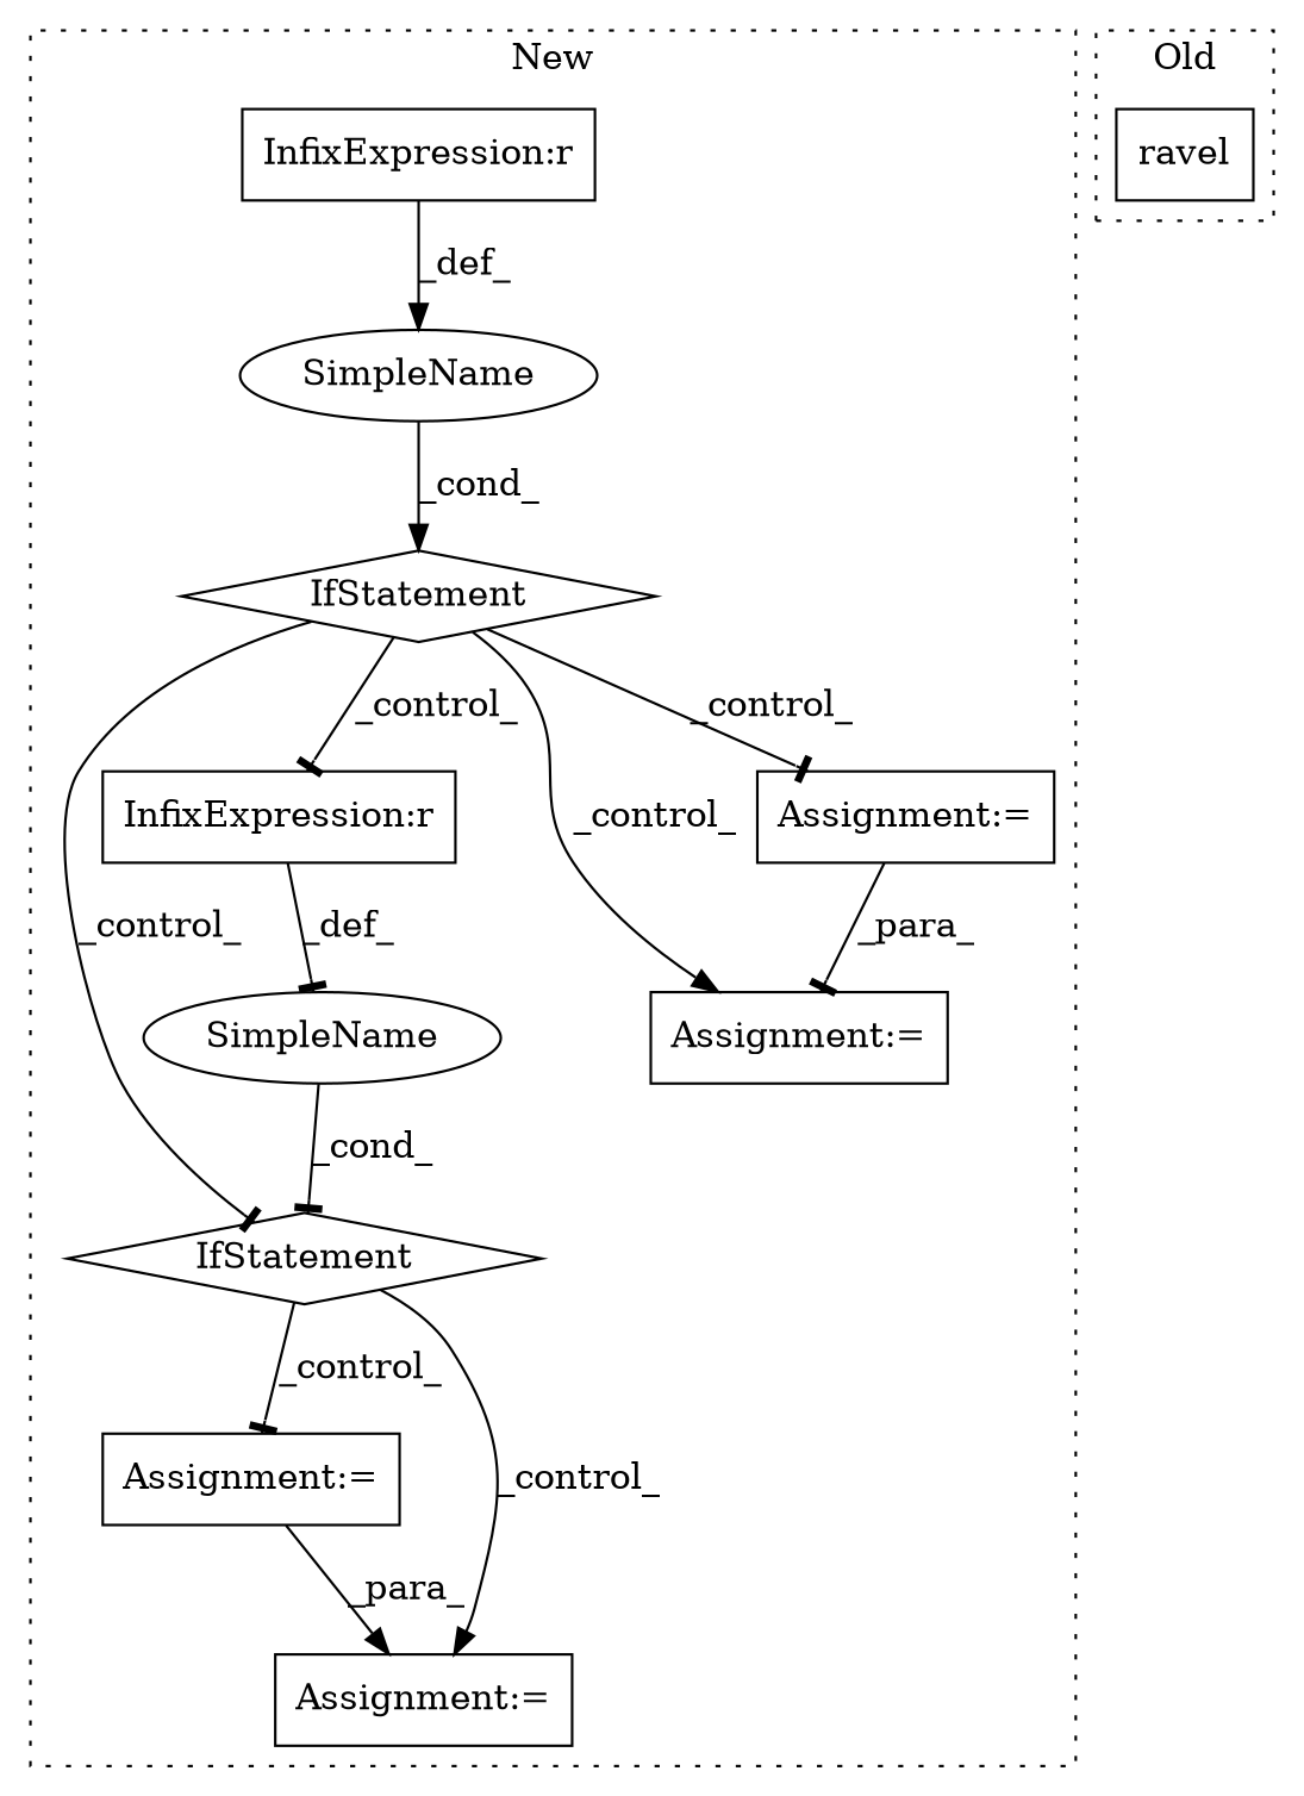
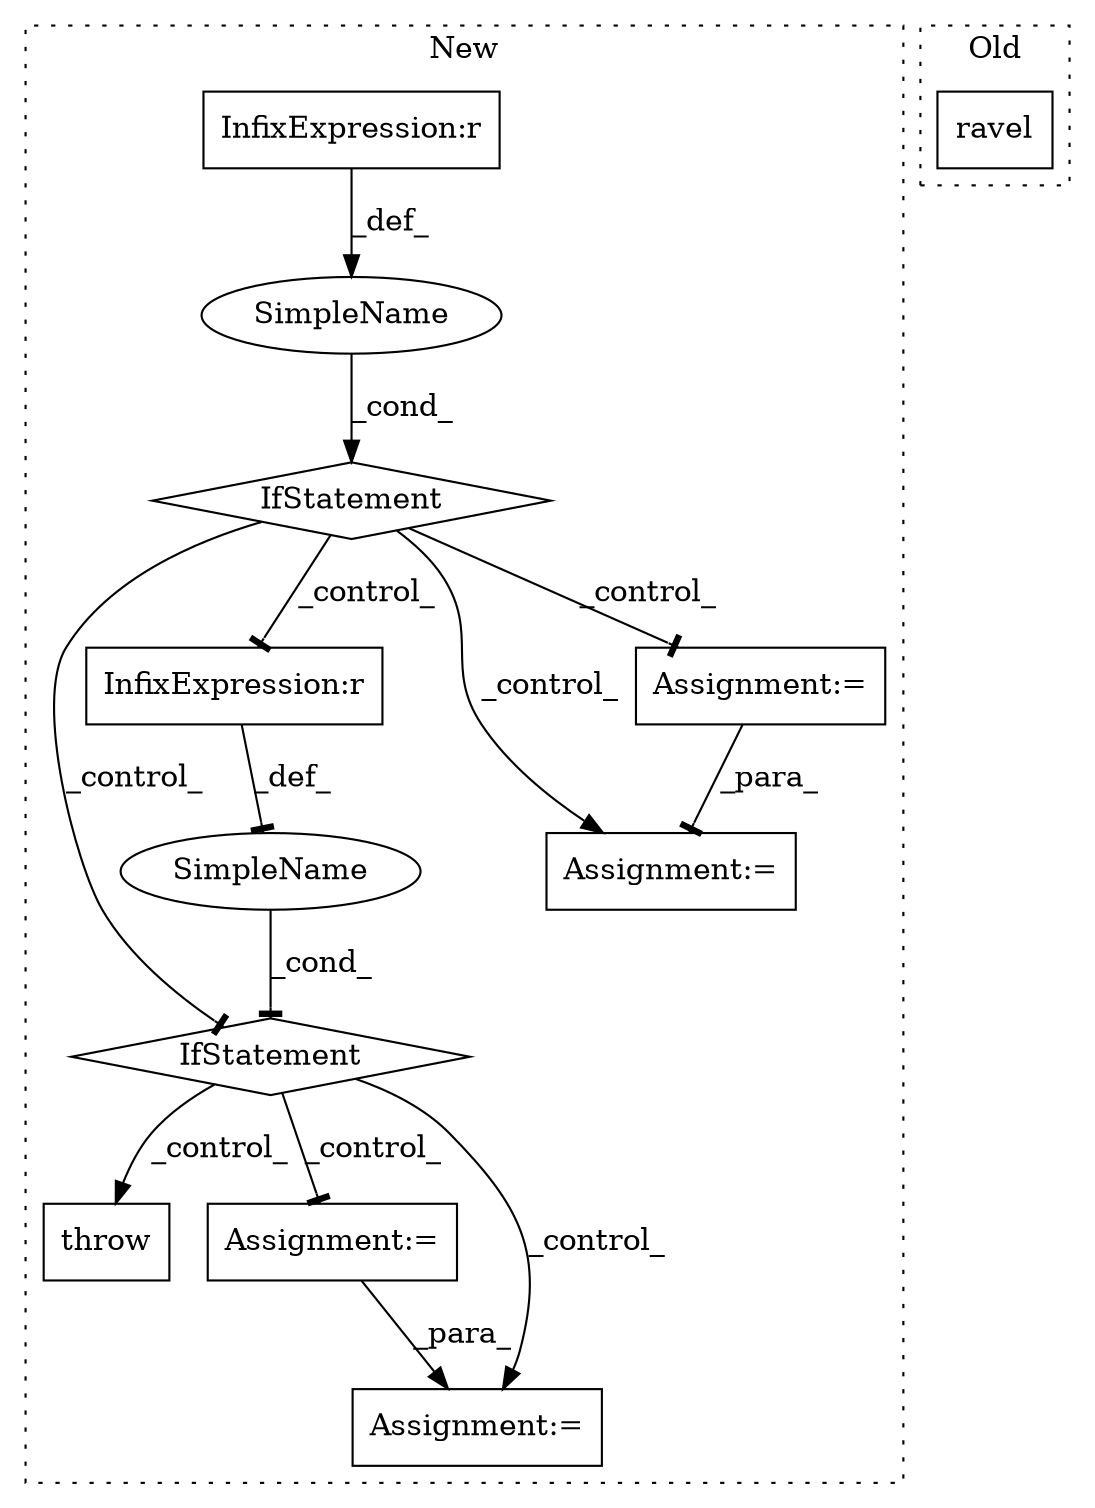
  digraph {
    node [a=7 l=1 shape=box]
    edge [arrowhead=tee]
+   n1 [a=53 l=6 label=throw s=8109]
    n2 [a=25 l="4,2" label=IfStatement s="7883,7904" shape=diamond]
    n3 [a=42 label=SimpleName shape=ellipse l=""]
    n4 [a=27 l=4 label="InfixExpression:r" s=7896]
    n5 [a=25 l="4,2" label=IfStatement s="7616,7637" shape=diamond]
    n6 [a=42 label=SimpleName shape=ellipse l=""]
    n7 [a=27 l=4 label="InfixExpression:r" s=7629]
    n8 [label="Assignment:=" s=8040]
    n9 [label="Assignment:=" s=7692]
    n10 [label="Assignment:=" s=8075]
    n11 [label="Assignment:=" s=7650]
    n12 [a=32 l=7 label=ravel s=7715]
    subgraph cluster_1 {
      label=New
      style=dotted
+     n1
      n2
      n3
      n4
      n5
      n6
      n7
      n8
      n9
      n10
      n11
    }
    subgraph cluster_2 {
      label=Old
      style=dotted
      n12
    }
+   n2 -> n1 [label=_control_ arrowhead=normal]
    n2 -> n8 [label=_control_]
    n2 -> n10 [label=_control_ arrowhead=normal]
    n3 -> n2 [label=_cond_]
    n4 -> n3 [label=_def_]
    n5 -> n2 [label=_control_]
    n5 -> n4 [label=_control_]
    n5 -> n9 [label=_control_ arrowhead=normal]
    n5 -> n11 [label=_control_]
    n6 -> n5 [label=_cond_ arrowhead=normal]
    n7 -> n6 [label=_def_ arrowhead=normal]
    n8 -> n10 [label=_para_ arrowhead=normal]
    n11 -> n9 [label=_para_]
  }
